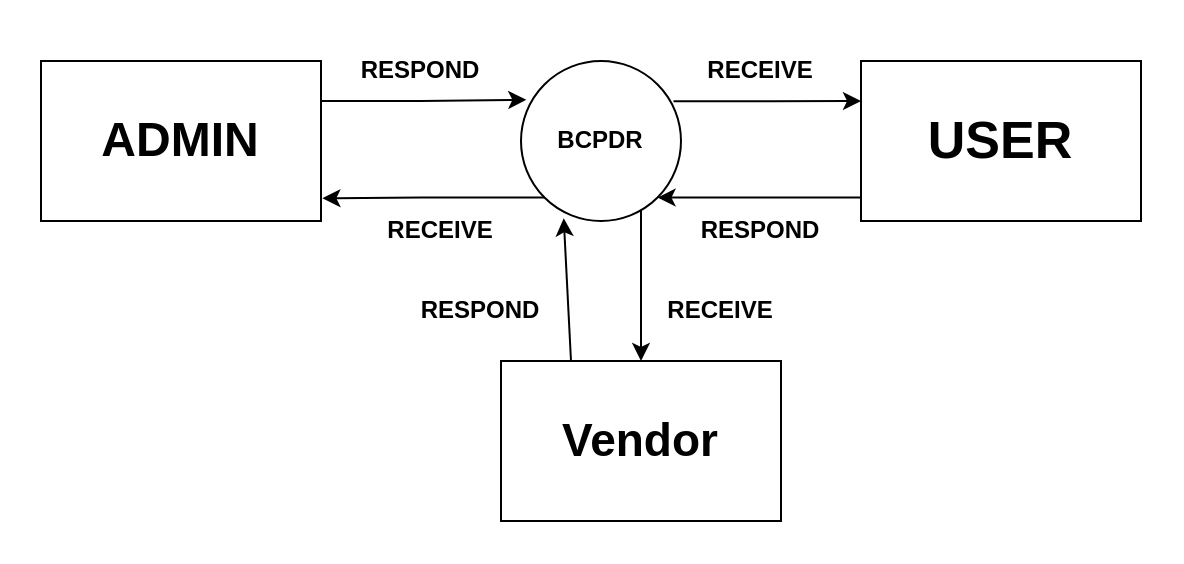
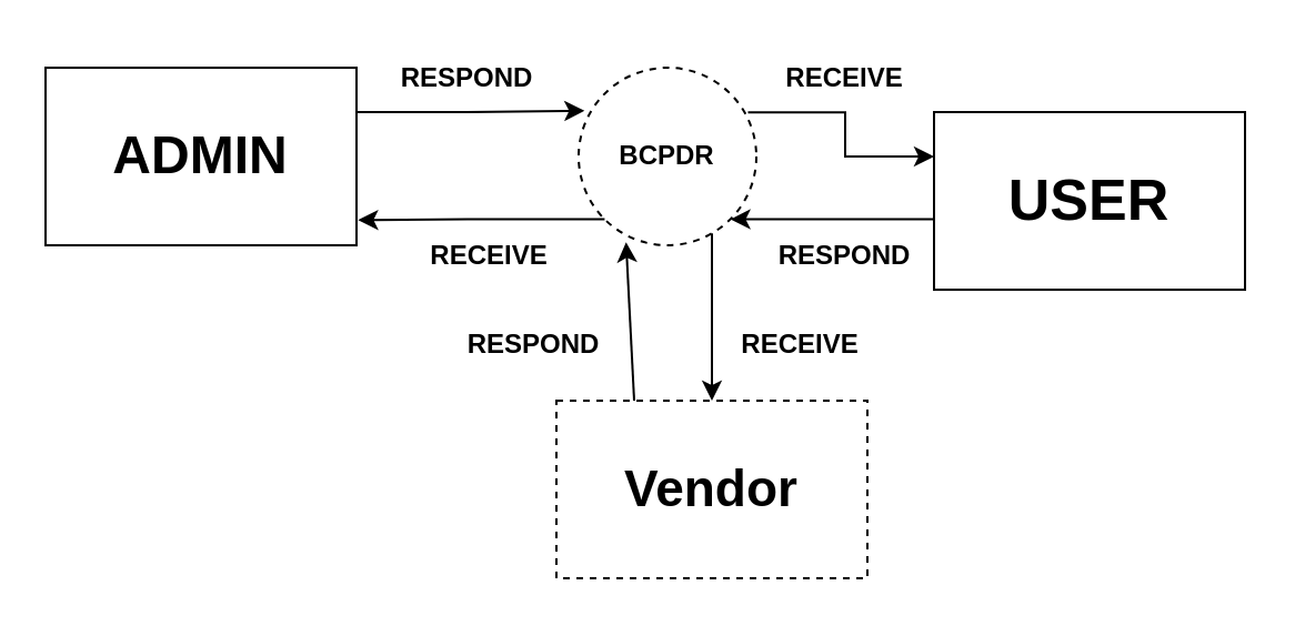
  <mxCell id="0" />
  <mxCell id="1" parent="0" />
  <mxCell id="2" value="&lt;b style=&quot;font-size: 24px;&quot;&gt;ADMIN&lt;/b&gt;" style="rounded=0;whiteSpace=wrap;html=1;" parent="1" vertex="1"><mxGeometry x="20" y="30" width="140" height="80" as="geometry" /></mxCell>
  <mxCell id="3" style="edgeStyle=orthogonalEdgeStyle;rounded=0;orthogonalLoop=1;jettySize=auto;html=1;exitX=0.953;exitY=0.251;exitDx=0;exitDy=0;entryX=0;entryY=0.25;entryDx=0;entryDy=0;exitPerimeter=0;" parent="1" source="5" target="7" edge="1"><mxGeometry relative="1" as="geometry" /></mxCell>
  <mxCell id="4" value="" style="edgeStyle=orthogonalEdgeStyle;rounded=0;orthogonalLoop=1;jettySize=auto;html=1;" parent="1" source="5" target="14" edge="1"><mxGeometry relative="1" as="geometry"><Array as="points"><mxPoint x="320" y="160" /><mxPoint x="320" y="160" /></Array></mxGeometry></mxCell>
- <mxCell id="5" value="BCPDR" style="ellipse;whiteSpace=wrap;html=1;aspect=fixed;fontStyle=1" parent="1" vertex="1"><mxGeometry x="260" y="30" width="80" height="80" as="geometry" /></mxCell>
+ <mxCell id="5" value="BCPDR" style="ellipse;whiteSpace=wrap;html=1;aspect=fixed;fontStyle=1;dashed=1;" parent="1" vertex="1"><mxGeometry x="260" y="30" width="80" height="80" as="geometry" /></mxCell>
  <mxCell id="6" style="edgeStyle=orthogonalEdgeStyle;rounded=0;orthogonalLoop=1;jettySize=auto;html=1;exitX=0;exitY=0.75;exitDx=0;exitDy=0;entryX=1;entryY=1;entryDx=0;entryDy=0;" parent="1" source="7" target="5" edge="1"><mxGeometry relative="1" as="geometry"><Array as="points"><mxPoint x="430" y="98" /></Array></mxGeometry></mxCell>
- <mxCell id="7" value="&lt;b&gt;&lt;font style=&quot;font-size: 26px;&quot;&gt;USER&lt;/font&gt;&lt;/b&gt;" style="rounded=0;whiteSpace=wrap;html=1;" parent="1" vertex="1"><mxGeometry x="430" y="30" width="140" height="80" as="geometry" /></mxCell>
+ <mxCell id="7" value="&lt;b&gt;&lt;font style=&quot;font-size: 26px;&quot;&gt;USER&lt;/font&gt;&lt;/b&gt;" style="rounded=0;whiteSpace=wrap;html=1;" parent="1" vertex="1"><mxGeometry x="420" y="50" width="140" height="80" as="geometry" /></mxCell>
  <mxCell id="8" style="edgeStyle=orthogonalEdgeStyle;rounded=0;orthogonalLoop=1;jettySize=auto;html=1;exitX=1;exitY=0.25;exitDx=0;exitDy=0;entryX=0.033;entryY=0.242;entryDx=0;entryDy=0;entryPerimeter=0;" parent="1" source="2" target="5" edge="1"><mxGeometry relative="1" as="geometry" /></mxCell>
  <mxCell id="9" style="edgeStyle=orthogonalEdgeStyle;rounded=0;orthogonalLoop=1;jettySize=auto;html=1;exitX=0;exitY=1;exitDx=0;exitDy=0;entryX=1.005;entryY=0.858;entryDx=0;entryDy=0;entryPerimeter=0;" parent="1" source="5" target="2" edge="1"><mxGeometry relative="1" as="geometry" /></mxCell>
  <mxCell id="10" value="&lt;b&gt;RESPOND&lt;/b&gt;" style="text;html=1;align=center;verticalAlign=middle;whiteSpace=wrap;rounded=0;" parent="1" vertex="1"><mxGeometry x="180" y="20" width="60" height="30" as="geometry" /></mxCell>
  <mxCell id="11" value="&lt;b&gt;&lt;font style=&quot;font-size: 12px;&quot;&gt;RECEIVE&lt;/font&gt;&lt;/b&gt;" style="text;html=1;align=center;verticalAlign=middle;whiteSpace=wrap;rounded=0;" parent="1" vertex="1"><mxGeometry x="350" y="20" width="60" height="30" as="geometry" /></mxCell>
  <mxCell id="12" value="&lt;b&gt;RESPOND&lt;/b&gt;" style="text;html=1;align=center;verticalAlign=middle;whiteSpace=wrap;rounded=0;" parent="1" vertex="1"><mxGeometry x="350" y="100" width="60" height="30" as="geometry" /></mxCell>
  <mxCell id="13" value="&lt;b&gt;&lt;font style=&quot;font-size: 12px;&quot;&gt;RECEIVE&lt;/font&gt;&lt;/b&gt;" style="text;html=1;align=center;verticalAlign=middle;whiteSpace=wrap;rounded=0;" parent="1" vertex="1"><mxGeometry x="190" y="100" width="60" height="30" as="geometry" /></mxCell>
- <mxCell id="14" value="&lt;b&gt;&lt;font style=&quot;font-size: 23px;&quot;&gt;Vendor&lt;/font&gt;&lt;/b&gt;" style="rounded=0;whiteSpace=wrap;html=1;" parent="1" vertex="1"><mxGeometry x="250" y="180" width="140" height="80" as="geometry" /></mxCell>
+ <mxCell id="14" value="&lt;b&gt;&lt;font style=&quot;font-size: 23px;&quot;&gt;Vendor&lt;/font&gt;&lt;/b&gt;" style="rounded=0;whiteSpace=wrap;html=1;dashed=1;" parent="1" vertex="1"><mxGeometry x="250" y="180" width="140" height="80" as="geometry" /></mxCell>
  <mxCell id="15" value="&lt;b&gt;RESPOND&lt;/b&gt;" style="text;html=1;align=center;verticalAlign=middle;whiteSpace=wrap;rounded=0;" parent="1" vertex="1"><mxGeometry x="210" y="140" width="60" height="30" as="geometry" /></mxCell>
  <mxCell id="16" value="&lt;b&gt;&lt;font style=&quot;font-size: 12px;&quot;&gt;RECEIVE&lt;/font&gt;&lt;/b&gt;" style="text;html=1;align=center;verticalAlign=middle;whiteSpace=wrap;rounded=0;" parent="1" vertex="1"><mxGeometry x="330" y="140" width="60" height="30" as="geometry" /></mxCell>
  <mxCell id="17" style="rounded=0;orthogonalLoop=1;jettySize=auto;html=1;exitX=0.25;exitY=0;exitDx=0;exitDy=0;entryX=0.267;entryY=0.983;entryDx=0;entryDy=0;entryPerimeter=0;" edge="1" parent="1" source="14" target="5"><mxGeometry relative="1" as="geometry" /></mxCell>
